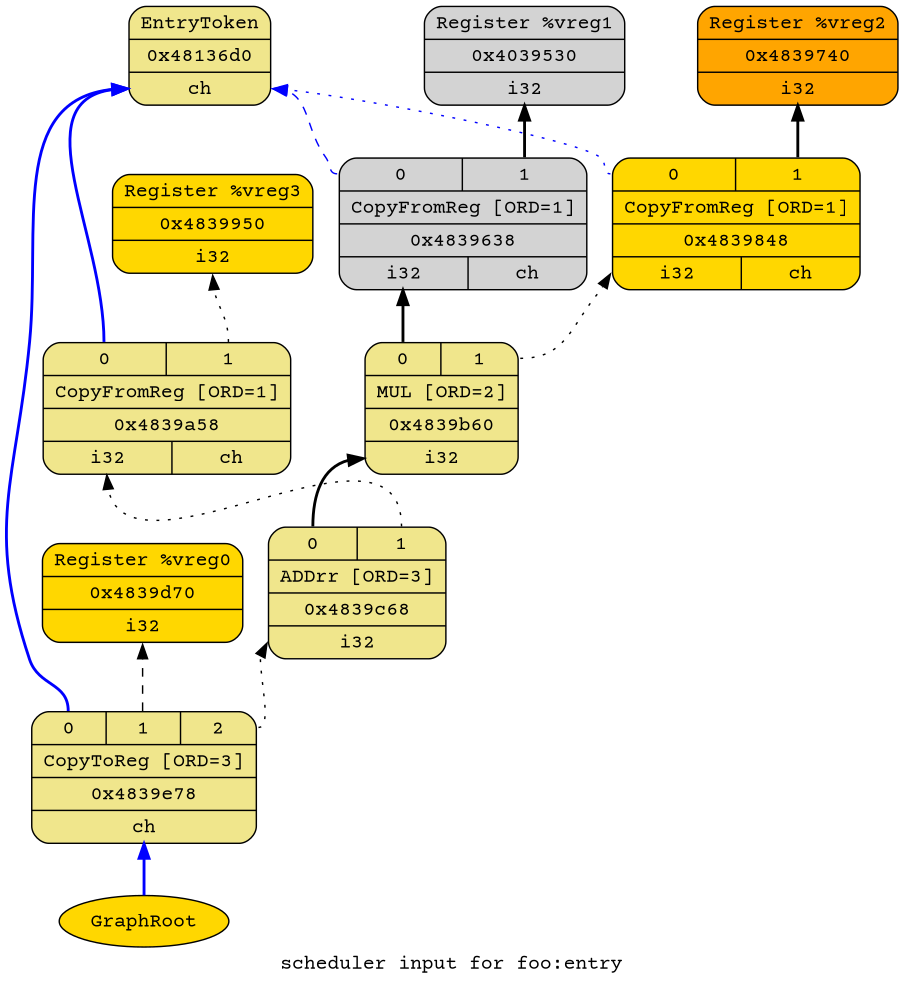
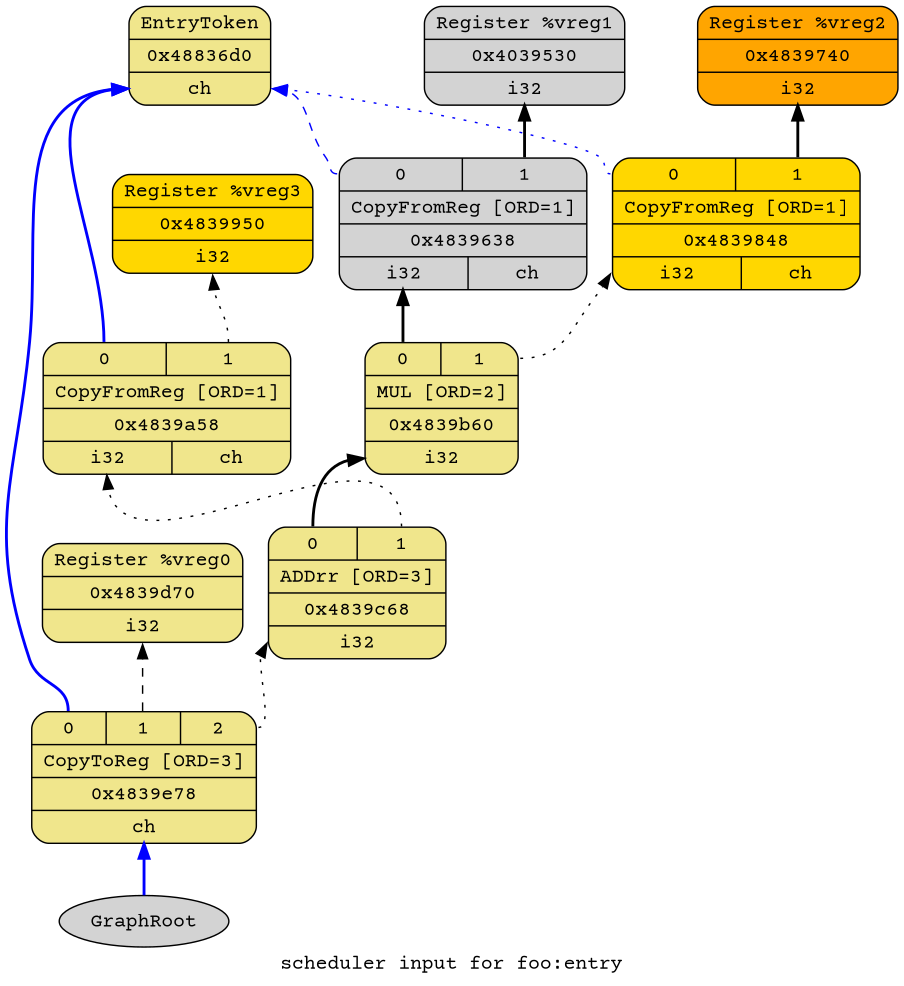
  digraph {
    fontname="Courier Prime"
    label="scheduler input for foo:entry"
    rankdir=BT
    node [fillcolor=khaki fontname="Courier Prime" shape=Mrecord style=filled]
    edge [fontname="Courier Prime" headport=d0 style=bold tailport=s0]
-   n1 [label="{EntryToken|0x48136d0|{<d0>ch}}"]
+   n1 [label="{EntryToken|0x48836d0|{<d0>ch}}"]
    n2 [fillcolor=lightgrey label="{Register %vreg1|0x4039530|{<d0>i32}}"]
    n3 [fillcolor=orange label="{Register %vreg2|0x4839740|{<d0>i32}}"]
    n4 [fillcolor=gold label="{Register %vreg3|0x4839950|{<d0>i32}}"]
-   n5 [fillcolor=gold label="{Register %vreg0|0x4839d70|{<d0>i32}}"]
+   n5 [label="{Register %vreg0|0x4839d70|{<d0>i32}}"]
    n6 [fillcolor=lightgrey label="{{<s0>0|<s1>1}|CopyFromReg [ORD=1]|0x4839638|{<d0>i32|<d1>ch}}"]
    n7 [fillcolor=gold label="{{<s0>0|<s1>1}|CopyFromReg [ORD=1]|0x4839848|{<d0>i32|<d1>ch}}"]
    n8 [label="{{<s0>0|<s1>1}|CopyFromReg [ORD=1]|0x4839a58|{<d0>i32|<d1>ch}}"]
    n9 [label="{{<s0>0|<s1>1}|MUL [ORD=2]|0x4839b60|{<d0>i32}}"]
    n10 [label="{{<s0>0|<s1>1}|ADDrr [ORD=3]|0x4839c68|{<d0>i32}}"]
    n11 [label="{{<s0>0|<s1>1|<s2>2}|CopyToReg [ORD=3]|0x4839e78|{<d0>ch}}"]
-   n12 [fillcolor=gold label=GraphRoot plaintext=circle shape=""]
+   n12 [fillcolor=lightgrey label=GraphRoot plaintext=circle shape=""]
    n6 -> n1 [color=blue style=dashed]
    n6 -> n2 [tailport=s1]
    n7 -> n1 [color=blue style=dotted]
    n7 -> n3 [tailport=s1]
    n8 -> n1 [color=blue]
    n8 -> n4 [style=dotted tailport=s1]
    n9 -> n6
    n9 -> n7 [style=dotted tailport=s1]
    n10 -> n8 [style=dotted tailport=s1]
    n10 -> n9
    n11 -> n1 [color=blue]
    n11 -> n5 [style=dashed tailport=s1]
    n11 -> n10 [style=dotted tailport=s2]
    n12 -> n11 [color=blue]
  }
